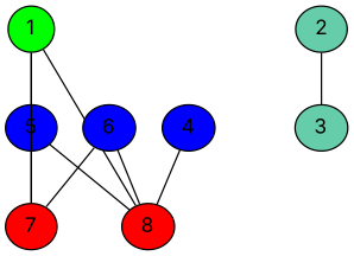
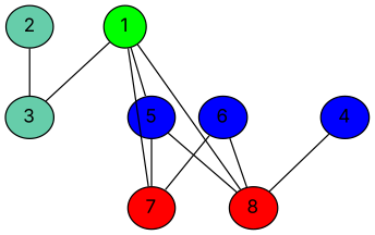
  graph {
    fontname=Inter
    splines=false
    node [fillcolor=blue fontname=Inter shape=ellipse style=filled]
    edge [fontname=Inter]
    1 [fillcolor=green height=0.3 width=0.3]
    3 [fillcolor=aquamarine3 height=0.3 width=0.3]
    5 [height=0.3 width=0.3]
    7 [fillcolor=red height=0.3 width=0.3]
    8 [fillcolor=red height=0.3 width=0.3]
    2 [fillcolor=aquamarine3 height=0.3 width=0.3]
    4 [height=0.3 width=0.3]
    6 [height=0.3 width=0.3]
+   1 -- 3
    1 -- 5
    1 -- 7
    1 -- 8
    5 -- 7
    5 -- 8
    2 -- 3
    4 -- 8
    6 -- 7
    6 -- 8
  }
